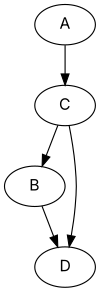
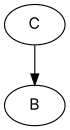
  digraph {
    fontname=Inter
    rankdir=TB
    node [fontname=Inter]
    edge [fontname=Inter]
-   A
    C
    B
-   D
-   A -> C
    C -> B
-   C -> D
-   B -> D
  }
